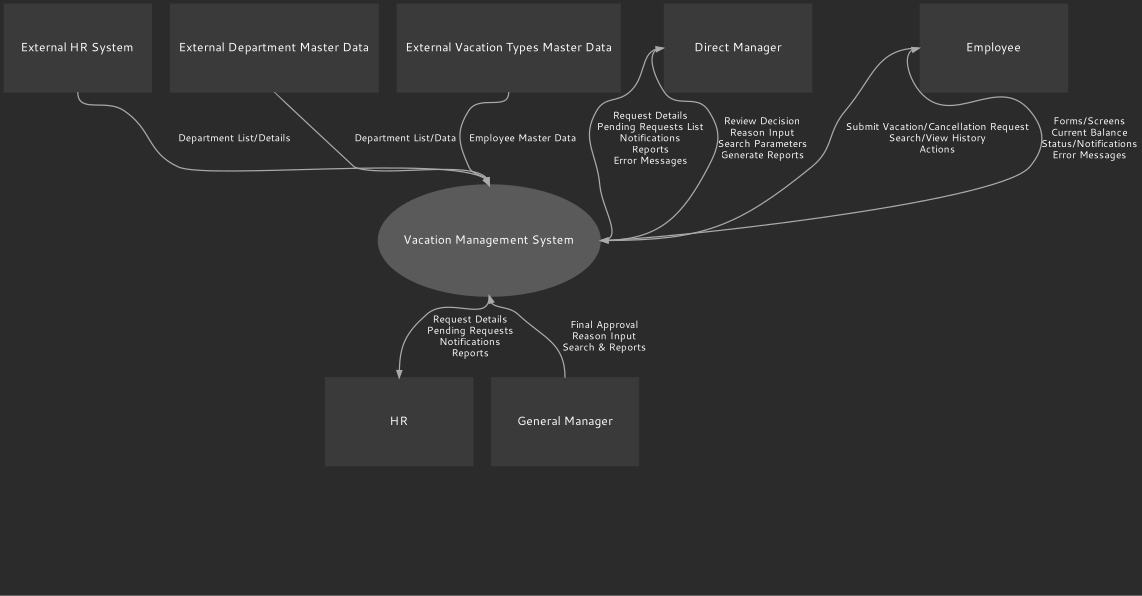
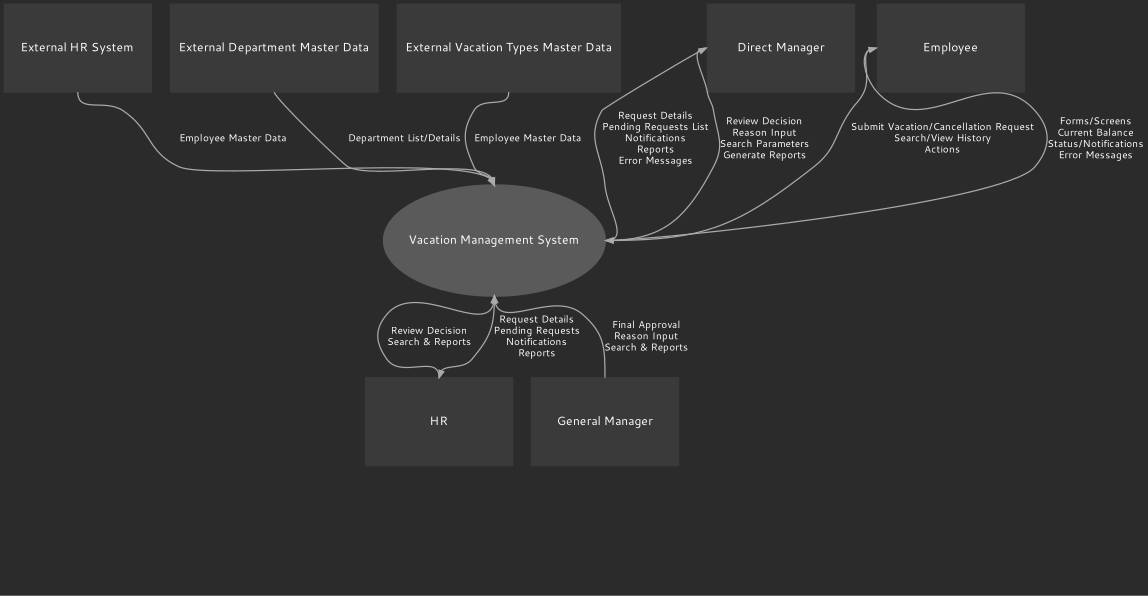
  digraph {
    bgcolor="#2B2B2B"
    splines=true
    node [color="#3A3A3A" fontcolor="#FFFFFF" fontname="Segoe UI" fontsize=12 shape=box style=filled]
    edge [arrowsize=0.7 color="#AAAAAA" fontcolor="#FFFFFF" fontname="Segoe UI" fontsize=10 penwidth=1.2]
    n1 [height=1.2 label=Employee width=2]
    n2 [height=1.2 label="Direct Manager" width=2]
    n3 [height=1.2 label=HR width=2]
    n4 [height=1.2 label="General Manager" width=2]
    n5 [height=1.2 label="External HR System" width=2]
    n6 [height=1.2 label="External Department Master Data" width=2]
    n7 [height=1.2 label="External Vacation Types Master Data" width=2]
    n8 [color="#5A5A5A" height=1.5 label="Vacation Management System" penwidth=2 shape=ellipse width=3]
    invis_top [height=1.2 style=invis width=2]
    invis_bottom [height=1.2 style=invis width=2]
    subgraph sub_1 {
      rank=same
      n1
      n2
    }
    subgraph sub_2 {
      rank=same
      n3
      n4
    }
    subgraph sub_3 {
      rank=same
      n5
      n6
      n7
    }
    n1 -> n8 [headport=e label="Submit Vacation/Cancellation Request\nSearch/View History\nActions" tailport=w]
    n2 -> n8 [headport=e label="Review Decision\nReason Input\nSearch Parameters\nGenerate Reports" tailport=w]
+   n3 -> n8 [headport=s label="Review Decision\nSearch & Reports" tailport=n]
    n3 -> invis_top [style=invis]
    n4 -> n8 [headport=s label="Final Approval\nReason Input\nSearch & Reports" tailport=n]
    n4 -> invis_top [style=invis]
-   n5 -> n8 [headport=n label="Department List/Details" tailport=s]
+   n5 -> n8 [headport=n label="Employee Master Data" tailport=s]
    n5 -> invis_bottom [style=invis]
-   n6 -> n8 [headport=n label="Department List/Data" tailport=s]
+   n6 -> n8 [headport=n label="Department List/Details" tailport=s]
    n6 -> invis_bottom [style=invis]
    n7 -> n8 [headport=n label="Employee Master Data" tailport=s]
    n7 -> invis_bottom [style=invis]
    n8 -> n1 [headport=w label="Forms/Screens\nCurrent Balance\nStatus/Notifications\nError Messages" tailport=e]
    n8 -> n2 [headport=w label="Request Details\nPending Requests List\nNotifications\nReports\nError Messages" tailport=e]
    n8 -> n3 [headport=n label="Request Details\nPending Requests\nNotifications\nReports" tailport=s]
  }
